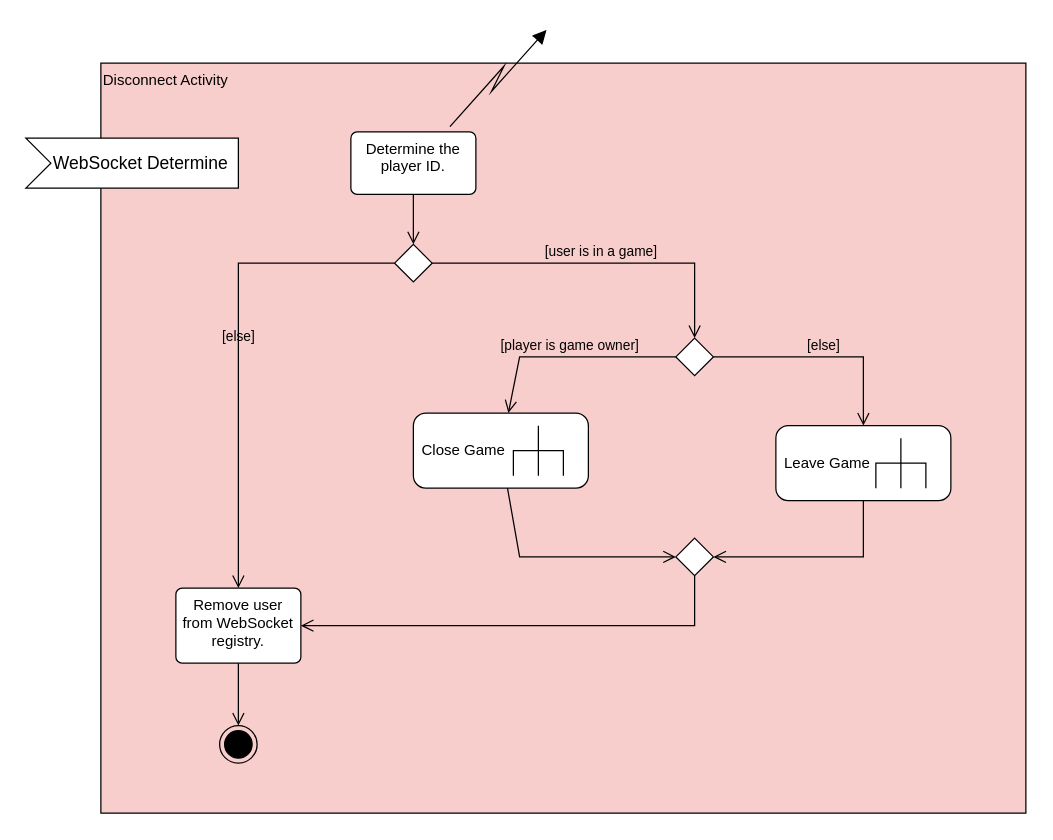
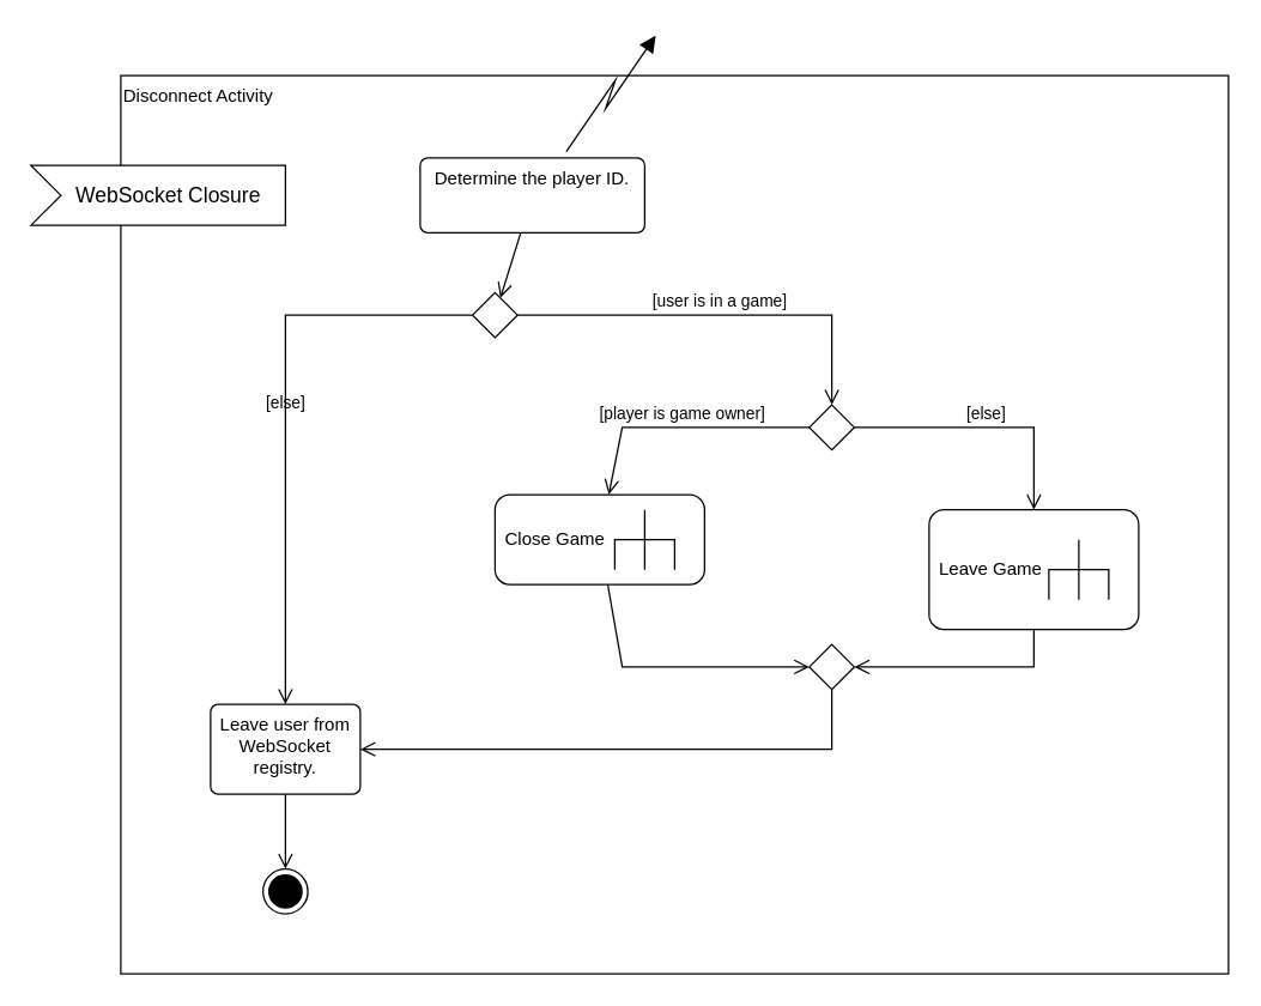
  <mxCell id="0" />
  <mxCell id="1" parent="0" />
- <mxCell id="2" value="Disconnect Activity" style="html=1;dashed=0;whiteSpace=wrap;align=left;verticalAlign=top;fillColor=#f8cecc;" vertex="1" parent="1"><mxGeometry x="80" y="50" width="740" height="600" as="geometry" /></mxCell>
- <mxCell id="3" value="WebSocket Determine" style="html=1;shape=mxgraph.infographic.ribbonSimple;notch1=20;notch2=0;align=center;verticalAlign=middle;fontSize=14;fontStyle=0;fillColor=#FFFFFF;flipH=0;spacingRight=0;spacingLeft=14;whiteSpace=wrap;" vertex="1" parent="1"><mxGeometry x="20" y="110" width="170" height="40" as="geometry" /></mxCell>
- <mxCell id="4" value="Determine the player ID." style="html=1;align=center;verticalAlign=top;rounded=1;absoluteArcSize=1;arcSize=10;dashed=0;whiteSpace=wrap;" vertex="1" parent="1"><mxGeometry x="280" y="105" width="100" height="50" as="geometry" /></mxCell>
+ <mxCell id="2" value="Disconnect Activity" style="html=1;dashed=0;whiteSpace=wrap;align=left;verticalAlign=top;" vertex="1" parent="1"><mxGeometry x="80" y="50" width="740" height="600" as="geometry" /></mxCell>
+ <mxCell id="3" value="WebSocket Closure" style="html=1;shape=mxgraph.infographic.ribbonSimple;notch1=20;notch2=0;align=center;verticalAlign=middle;fontSize=14;fontStyle=0;fillColor=#FFFFFF;flipH=0;spacingRight=0;spacingLeft=14;whiteSpace=wrap;" vertex="1" parent="1"><mxGeometry x="20" y="110" width="170" height="40" as="geometry" /></mxCell>
+ <mxCell id="4" value="Determine the player ID." style="html=1;align=center;verticalAlign=top;rounded=1;absoluteArcSize=1;arcSize=10;dashed=0;whiteSpace=wrap;" vertex="1" parent="1"><mxGeometry x="280" y="105" width="150" height="50" as="geometry" /></mxCell>
  <mxCell id="5" value="" style="shape=mxgraph.lean_mapping.electronic_info_flow_edge;html=1;rounded=0;" edge="1" parent="1" source="4"><mxGeometry width="160" relative="1" as="geometry"><mxPoint x="539" y="105" as="sourcePoint" /><mxPoint x="440" y="20" as="targetPoint" /></mxGeometry></mxCell>
  <mxCell id="6" value="" style="rhombus;" vertex="1" parent="1"><mxGeometry x="315" y="195" width="30" height="30" as="geometry" /></mxCell>
  <mxCell id="7" value="" style="endArrow=open;startArrow=none;endFill=0;startFill=0;endSize=8;html=1;verticalAlign=bottom;labelBackgroundColor=none;strokeWidth=1;rounded=0;" edge="1" parent="1" source="4" target="6"><mxGeometry width="160" relative="1" as="geometry"><mxPoint x="350" y="120" as="sourcePoint" /><mxPoint x="510" y="120" as="targetPoint" /></mxGeometry></mxCell>
- <mxCell id="8" value="Leave Game" style="shape=mxgraph.uml25.behaviorAction;html=1;rounded=1;absoluteArcSize=1;arcSize=10;align=left;spacingLeft=5;whiteSpace=wrap;" vertex="1" parent="1"><mxGeometry x="620" y="340" width="140" height="60" as="geometry" /></mxCell>
+ <mxCell id="8" value="Leave Game" style="shape=mxgraph.uml25.behaviorAction;html=1;rounded=1;absoluteArcSize=1;arcSize=10;align=left;spacingLeft=5;whiteSpace=wrap;" vertex="1" parent="1"><mxGeometry x="620" y="340" width="140" height="80" as="geometry" /></mxCell>
  <mxCell id="9" value="[user is in a game]" style="endArrow=open;startArrow=none;endFill=0;startFill=0;endSize=8;html=1;verticalAlign=bottom;labelBackgroundColor=none;strokeWidth=1;rounded=0;" edge="1" parent="1" source="6" target="10"><mxGeometry width="160" relative="1" as="geometry"><mxPoint x="200" y="140" as="sourcePoint" /><mxPoint x="290" y="140" as="targetPoint" /><Array as="points"><mxPoint x="555" y="210" /></Array></mxGeometry></mxCell>
  <mxCell id="10" value="" style="rhombus;" vertex="1" parent="1"><mxGeometry x="540" y="270" width="30" height="30" as="geometry" /></mxCell>
  <mxCell id="11" value="[else]" style="endArrow=open;startArrow=none;endFill=0;startFill=0;endSize=8;html=1;verticalAlign=bottom;labelBackgroundColor=none;strokeWidth=1;rounded=0;" edge="1" parent="1" source="10" target="8"><mxGeometry width="160" relative="1" as="geometry"><mxPoint x="550" y="330" as="sourcePoint" /><mxPoint x="710" y="330" as="targetPoint" /><Array as="points"><mxPoint x="690" y="285" /></Array></mxGeometry></mxCell>
  <mxCell id="12" value="Close Game" style="shape=mxgraph.uml25.behaviorAction;html=1;rounded=1;absoluteArcSize=1;arcSize=10;align=left;spacingLeft=5;whiteSpace=wrap;" vertex="1" parent="1"><mxGeometry x="330" y="330" width="140" height="60" as="geometry" /></mxCell>
  <mxCell id="13" value="[player is game owner]" style="endArrow=open;startArrow=none;endFill=0;startFill=0;endSize=8;html=1;verticalAlign=bottom;labelBackgroundColor=none;strokeWidth=1;rounded=0;" edge="1" parent="1" source="10" target="12"><mxGeometry width="160" relative="1" as="geometry"><mxPoint x="410" y="390" as="sourcePoint" /><mxPoint x="570" y="390" as="targetPoint" /><Array as="points"><mxPoint x="415" y="285" /></Array></mxGeometry></mxCell>
  <mxCell id="14" value="" style="rhombus;" vertex="1" parent="1"><mxGeometry x="540" y="430" width="30" height="30" as="geometry" /></mxCell>
  <mxCell id="15" value="" style="endArrow=open;startArrow=none;endFill=0;startFill=0;endSize=8;html=1;verticalAlign=bottom;labelBackgroundColor=none;strokeWidth=1;rounded=0;" edge="1" parent="1" source="12" target="14"><mxGeometry width="160" relative="1" as="geometry"><mxPoint x="350" y="290" as="sourcePoint" /><mxPoint x="510" y="290" as="targetPoint" /><Array as="points"><mxPoint x="415" y="445" /></Array></mxGeometry></mxCell>
  <mxCell id="16" value="" style="endArrow=open;startArrow=none;endFill=0;startFill=0;endSize=8;html=1;verticalAlign=bottom;labelBackgroundColor=none;strokeWidth=1;rounded=0;" edge="1" parent="1" source="8" target="14"><mxGeometry width="160" relative="1" as="geometry"><mxPoint x="510" y="390" as="sourcePoint" /><mxPoint x="670" y="390" as="targetPoint" /><Array as="points"><mxPoint x="690" y="445" /></Array></mxGeometry></mxCell>
- <mxCell id="17" value="Remove user from WebSocket registry." style="html=1;align=center;verticalAlign=top;rounded=1;absoluteArcSize=1;arcSize=10;dashed=0;whiteSpace=wrap;" vertex="1" parent="1"><mxGeometry x="140" y="470" width="100" height="60" as="geometry" /></mxCell>
+ <mxCell id="17" value="Leave user from WebSocket registry." style="html=1;align=center;verticalAlign=top;rounded=1;absoluteArcSize=1;arcSize=10;dashed=0;whiteSpace=wrap;" vertex="1" parent="1"><mxGeometry x="140" y="470" width="100" height="60" as="geometry" /></mxCell>
  <mxCell id="18" value="[else]" style="endArrow=open;startArrow=none;endFill=0;startFill=0;endSize=8;html=1;verticalAlign=bottom;labelBackgroundColor=none;strokeWidth=1;rounded=0;" edge="1" parent="1" source="6" target="17"><mxGeometry width="160" relative="1" as="geometry"><mxPoint x="425" y="400" as="sourcePoint" /><mxPoint x="550" y="455" as="targetPoint" /><Array as="points"><mxPoint x="190" y="210" /></Array></mxGeometry></mxCell>
  <mxCell id="19" value="" style="endArrow=open;startArrow=none;endFill=0;startFill=0;endSize=8;html=1;verticalAlign=bottom;labelBackgroundColor=none;strokeWidth=1;rounded=0;" edge="1" parent="1" source="14" target="17"><mxGeometry width="160" relative="1" as="geometry"><mxPoint x="435" y="410" as="sourcePoint" /><mxPoint x="560" y="465" as="targetPoint" /><Array as="points"><mxPoint x="555" y="500" /></Array></mxGeometry></mxCell>
  <mxCell id="20" value="" style="ellipse;html=1;shape=endState;fillColor=strokeColor;" vertex="1" parent="1"><mxGeometry x="175" y="580" width="30" height="30" as="geometry" /></mxCell>
  <mxCell id="21" value="" style="endArrow=open;startArrow=none;endFill=0;startFill=0;endSize=8;html=1;verticalAlign=bottom;labelBackgroundColor=none;strokeWidth=1;rounded=0;" edge="1" parent="1" source="17" target="20"><mxGeometry width="160" relative="1" as="geometry"><mxPoint x="340" y="390" as="sourcePoint" /><mxPoint x="500" y="390" as="targetPoint" /></mxGeometry></mxCell>
